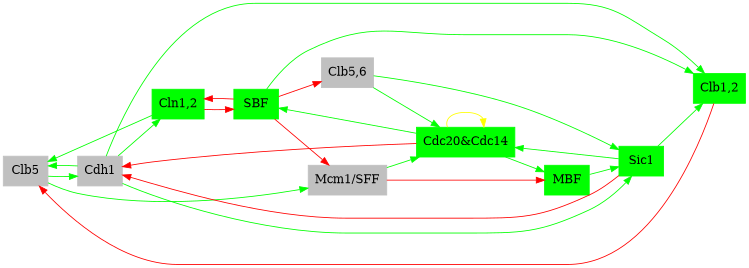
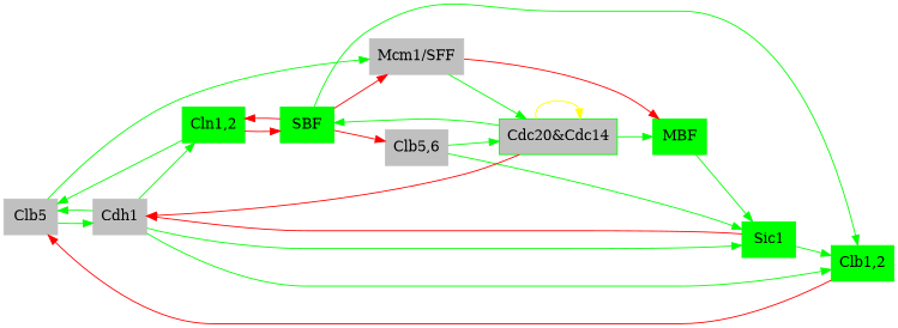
  digraph {
    rankdir=LR
    node [color=green shape=box style=filled]
    edge [color=green]
    n1 [color=gray label=Clb5]
    Cdh1 [color=gray]
    "Mcm1/SFF" [color=gray]
    "Clb5,6" [color=gray]
    Sic1
-   "Cdc20&Cdc14"
+   "Cdc20&Cdc14" [fillcolor=gray]
    "Clb1,2"
    MBF
    SBF
    "Cln1,2"
    n1 -> Cdh1
    n1 -> "Mcm1/SFF"
    Cdh1 -> n1
    Cdh1 -> Sic1
    Cdh1 -> "Clb1,2"
    Cdh1 -> "Cln1,2"
    "Mcm1/SFF" -> "Cdc20&Cdc14"
    "Mcm1/SFF" -> MBF [color=red]
    "Clb5,6" -> Sic1
    "Clb5,6" -> "Cdc20&Cdc14"
    Sic1 -> Cdh1 [color=red]
-   Sic1 -> "Cdc20&Cdc14"
    Sic1 -> "Clb1,2"
    "Cdc20&Cdc14" -> Cdh1 [color=red]
    "Cdc20&Cdc14" -> "Cdc20&Cdc14" [color=yellow]
    "Cdc20&Cdc14" -> MBF
    "Cdc20&Cdc14" -> SBF
    "Clb1,2" -> n1 [color=red]
    MBF -> Sic1
    SBF -> "Mcm1/SFF" [color=red]
    SBF -> "Clb5,6" [color=red]
    SBF -> "Clb1,2"
    SBF -> "Cln1,2" [color=red]
    "Cln1,2" -> n1
    "Cln1,2" -> SBF [color=red]
  }
